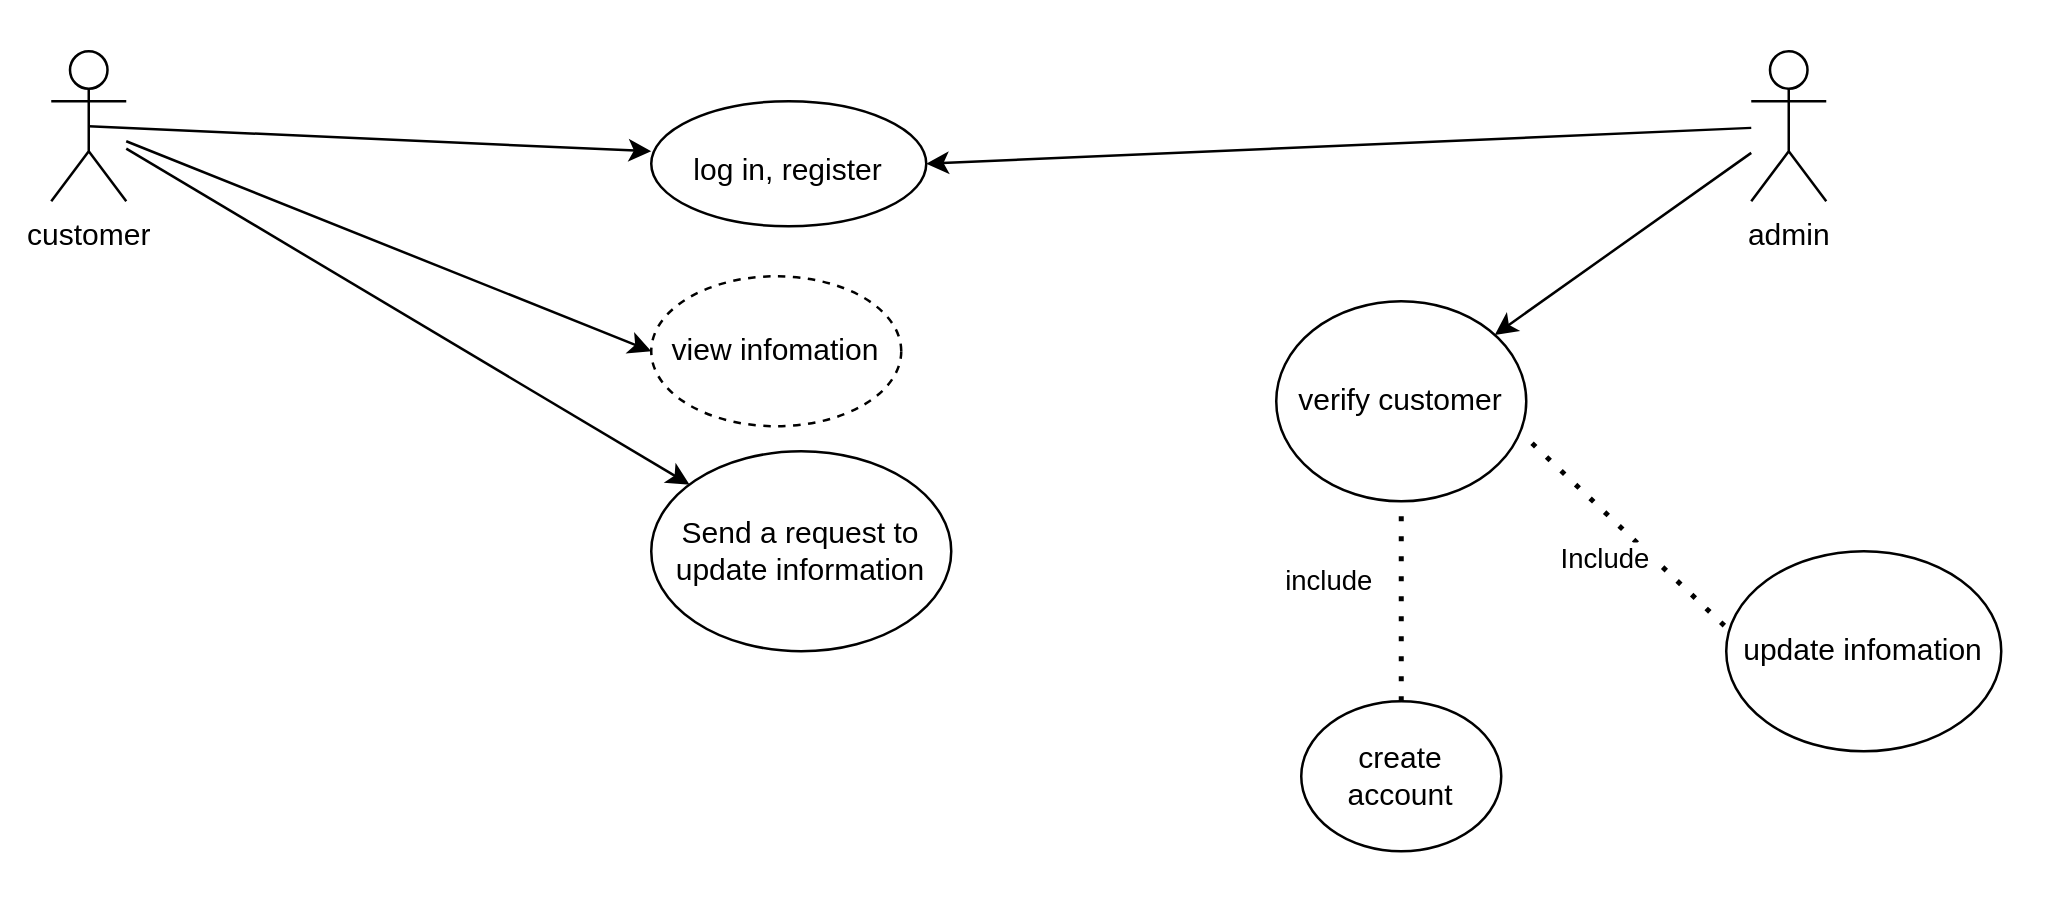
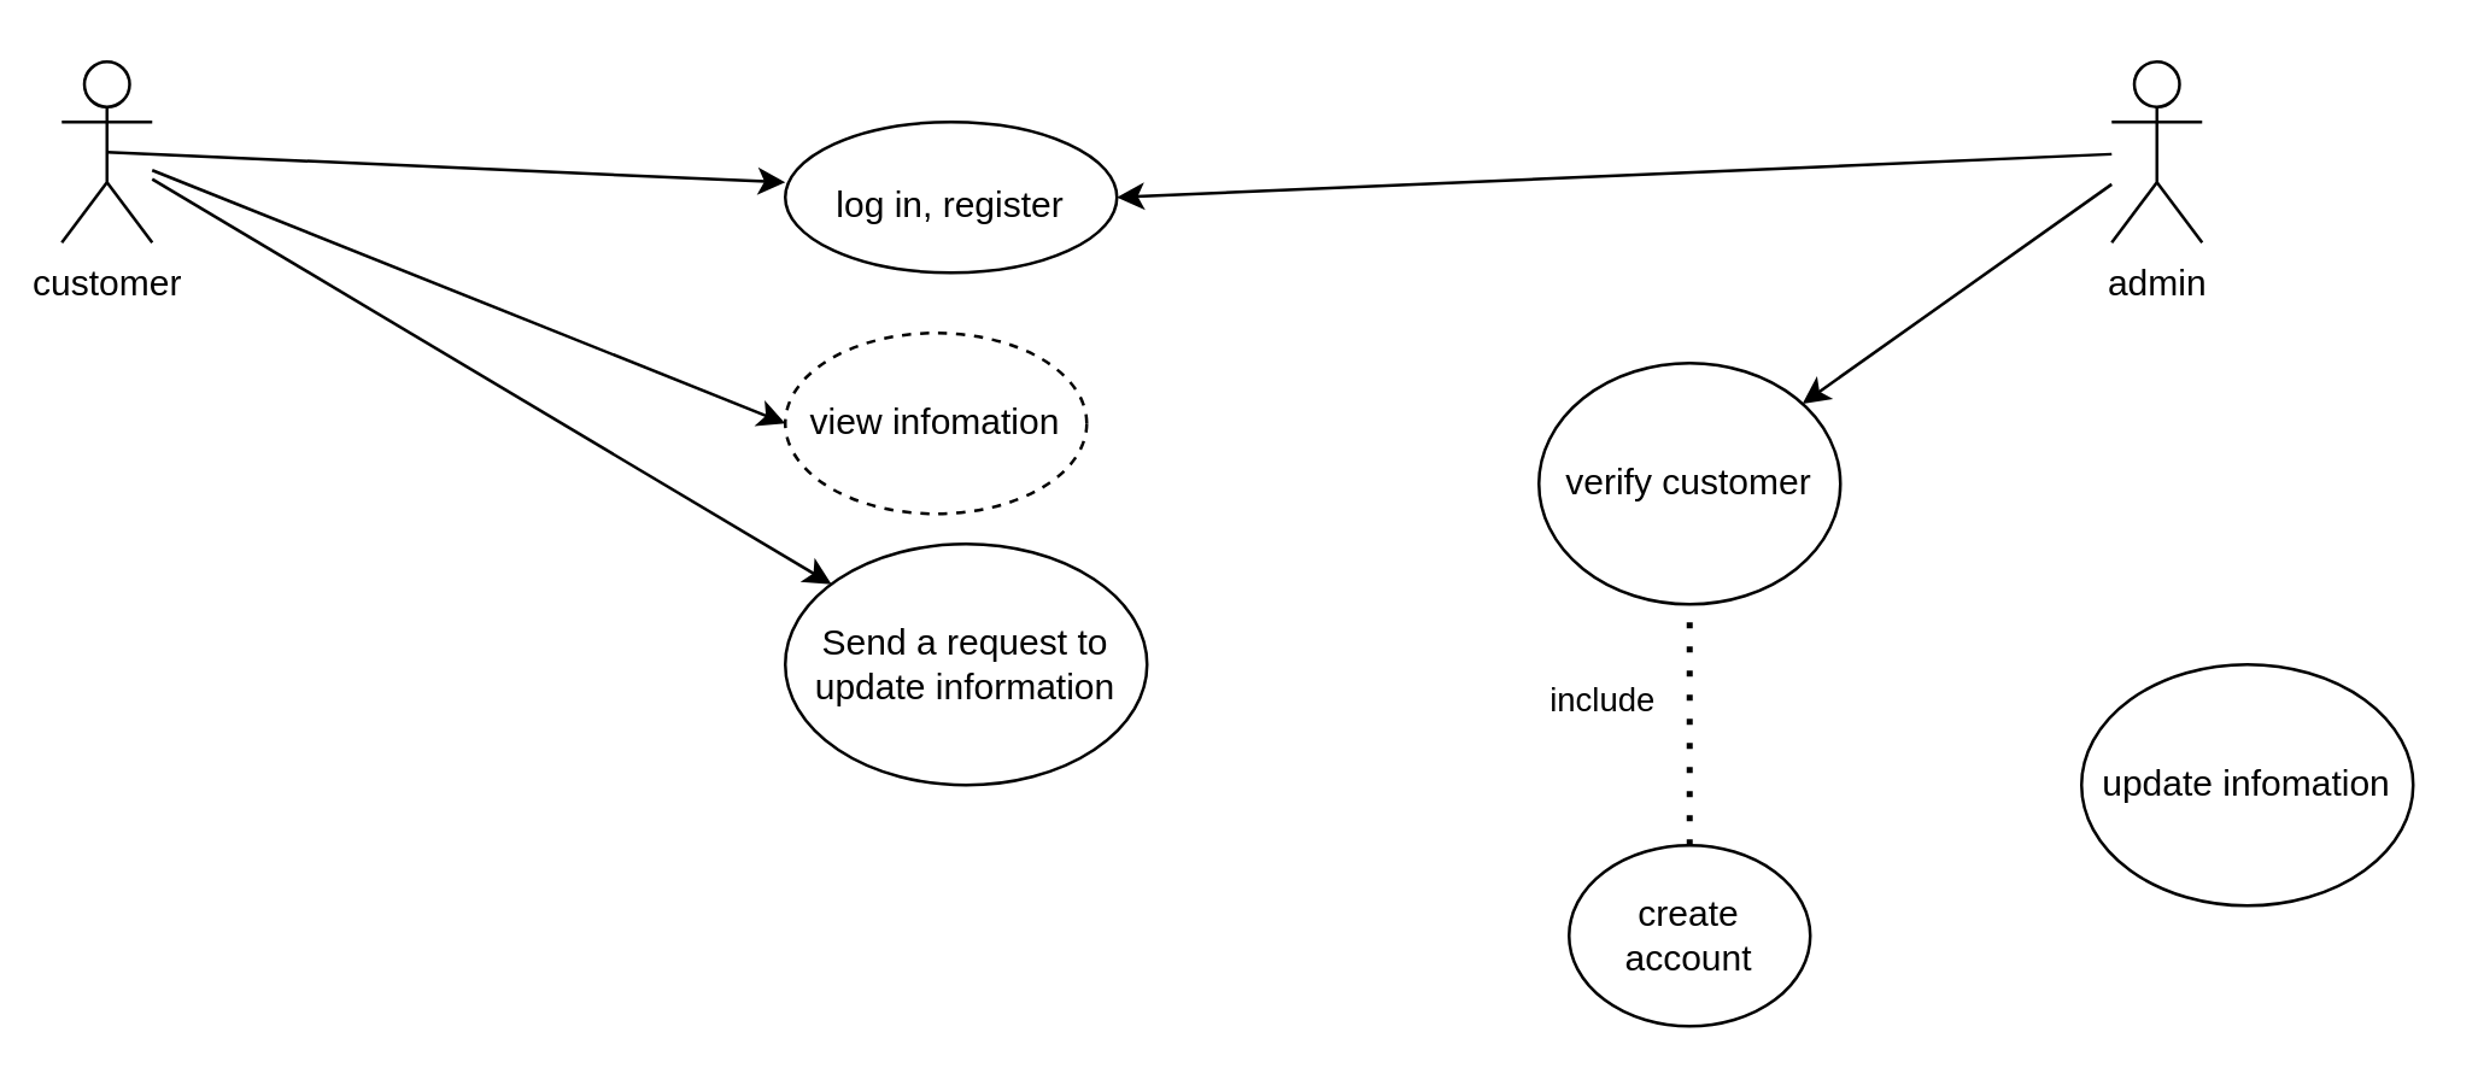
  <mxCell id="0" />
  <mxCell id="1" parent="0" />
  <mxCell id="2" value="customer" style="shape=umlActor;verticalLabelPosition=bottom;verticalAlign=top;html=1;outlineConnect=0;" vertex="1" parent="1"><mxGeometry x="20" y="20" width="30" height="60" as="geometry" /></mxCell>
  <mxCell id="3" value="" style="endArrow=classic;html=1;rounded=0;exitX=0.5;exitY=0.5;exitDx=0;exitDy=0;exitPerimeter=0;" edge="1" parent="1" source="2"><mxGeometry width="50" height="50" relative="1" as="geometry"><mxPoint x="60" y="60" as="sourcePoint" /><mxPoint x="260" y="60" as="targetPoint" /></mxGeometry></mxCell>
  <mxCell id="4" value="&lt;br&gt;log in, register" style="ellipse;whiteSpace=wrap;html=1;verticalAlign=top;align=center;" vertex="1" parent="1"><mxGeometry x="260" y="40" width="110" height="50" as="geometry" /></mxCell>
  <mxCell id="5" value="view infomation" style="ellipse;whiteSpace=wrap;html=1;dashed=1;" vertex="1" parent="1"><mxGeometry x="260" y="110" width="100" height="60" as="geometry" /></mxCell>
  <mxCell id="6" value="Send a request to update information" style="ellipse;whiteSpace=wrap;html=1;" vertex="1" parent="1"><mxGeometry x="260" y="180" width="120" height="80" as="geometry" /></mxCell>
  <mxCell id="7" value="" style="endArrow=classic;html=1;rounded=0;entryX=0;entryY=0.5;entryDx=0;entryDy=0;" edge="1" parent="1" source="2" target="5"><mxGeometry width="50" height="50" relative="1" as="geometry"><mxPoint x="370" y="310" as="sourcePoint" /><mxPoint x="420" y="260" as="targetPoint" /></mxGeometry></mxCell>
  <mxCell id="8" value="" style="endArrow=classic;html=1;rounded=0;" edge="1" parent="1" source="2" target="6"><mxGeometry width="50" height="50" relative="1" as="geometry"><mxPoint x="370" y="310" as="sourcePoint" /><mxPoint x="420" y="260" as="targetPoint" /></mxGeometry></mxCell>
  <mxCell id="9" value="admin" style="shape=umlActor;verticalLabelPosition=bottom;verticalAlign=top;html=1;outlineConnect=0;" vertex="1" parent="1"><mxGeometry x="700" y="20" width="30" height="60" as="geometry" /></mxCell>
  <mxCell id="10" value="verify customer" style="ellipse;whiteSpace=wrap;html=1;" vertex="1" parent="1"><mxGeometry x="510" y="120" width="100" height="80" as="geometry" /></mxCell>
  <mxCell id="11" value="" style="endArrow=classic;html=1;rounded=0;" edge="1" parent="1" source="9" target="10"><mxGeometry width="50" height="50" relative="1" as="geometry"><mxPoint x="370" y="280" as="sourcePoint" /><mxPoint x="420" y="230" as="targetPoint" /></mxGeometry></mxCell>
  <mxCell id="12" value="update infomation" style="ellipse;whiteSpace=wrap;html=1;" vertex="1" parent="1"><mxGeometry x="690" y="220" width="110" height="80" as="geometry" /></mxCell>
- <mxCell id="13" value="Include&amp;nbsp;" style="endArrow=none;dashed=1;html=1;dashPattern=1 3;strokeWidth=2;rounded=0;entryX=1.008;entryY=0.692;entryDx=0;entryDy=0;entryPerimeter=0;exitX=-0.007;exitY=0.372;exitDx=0;exitDy=0;exitPerimeter=0;" edge="1" parent="1" source="12" target="10"><mxGeometry x="-0.041" y="12" width="50" height="50" relative="1" as="geometry"><mxPoint x="370" y="280" as="sourcePoint" /><mxPoint x="420" y="230" as="targetPoint" /><mxPoint as="offset" /></mxGeometry></mxCell>
  <mxCell id="14" value="create account" style="ellipse;whiteSpace=wrap;html=1;" vertex="1" parent="1"><mxGeometry x="520" y="280" width="80" height="60" as="geometry" /></mxCell>
  <mxCell id="15" value="include" style="endArrow=none;dashed=1;html=1;dashPattern=1 3;strokeWidth=2;rounded=0;entryX=0.5;entryY=1;entryDx=0;entryDy=0;exitX=0.5;exitY=0;exitDx=0;exitDy=0;" edge="1" parent="1" source="14" target="10"><mxGeometry x="0.2" y="29" width="50" height="50" relative="1" as="geometry"><mxPoint x="370" y="280" as="sourcePoint" /><mxPoint x="420" y="230" as="targetPoint" /><Array as="points"><mxPoint x="560" y="230" /></Array><mxPoint as="offset" /></mxGeometry></mxCell>
  <mxCell id="16" value="" style="endArrow=classic;html=1;rounded=0;entryX=1;entryY=0.5;entryDx=0;entryDy=0;" edge="1" parent="1" source="9" target="4"><mxGeometry width="50" height="50" relative="1" as="geometry"><mxPoint x="370" y="290" as="sourcePoint" /><mxPoint x="420" y="240" as="targetPoint" /></mxGeometry></mxCell>
